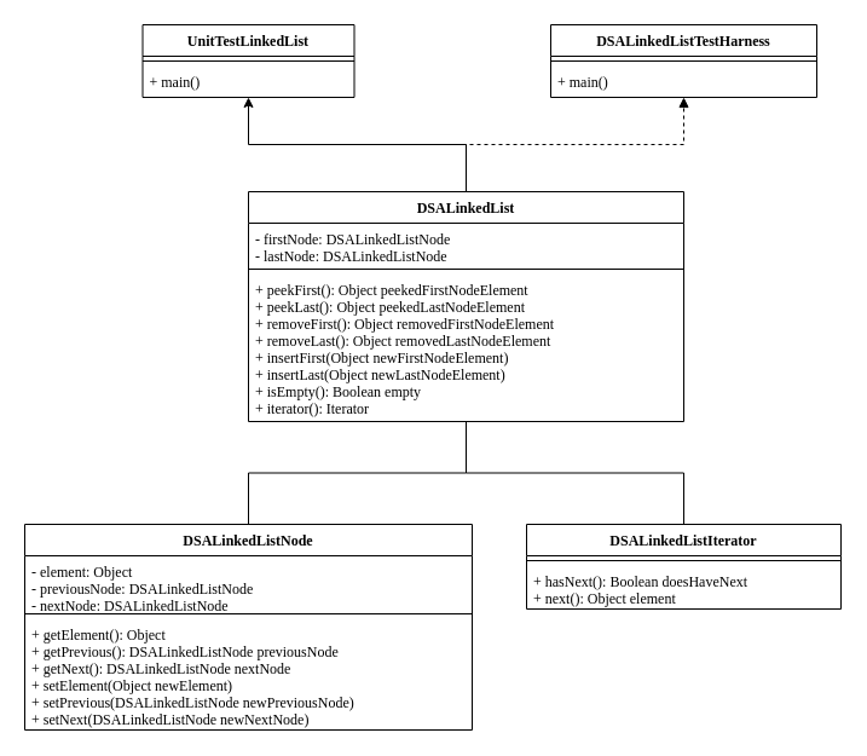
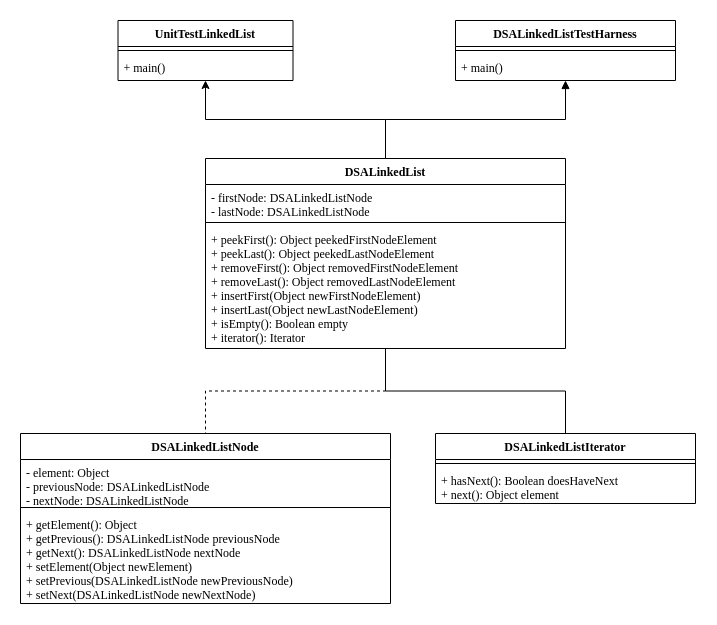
  <mxCell id="0" />
  <mxCell id="1" parent="0" />
- <mxCell id="2" style="rounded=0;orthogonalLoop=1;jettySize=auto;html=1;exitX=0.5;exitY=0;exitDx=0;exitDy=0;fontFamily=Fira Code;endArrow=block;endFill=1;entryX=0.5;entryY=1;entryDx=0;entryDy=0;edgeStyle=orthogonalEdgeStyle;dashed=1;" parent="1" source="6" target="13" edge="1"><mxGeometry relative="1" as="geometry"><mxPoint x="105" y="143" as="targetPoint" /></mxGeometry></mxCell>
- <mxCell id="3" style="edgeStyle=orthogonalEdgeStyle;rounded=0;orthogonalLoop=1;jettySize=auto;html=1;entryX=0.5;entryY=0;entryDx=0;entryDy=0;endArrow=none;endFill=0;" parent="1" source="6" target="16" edge="1"><mxGeometry relative="1" as="geometry" /></mxCell>
+ <mxCell id="2" style="rounded=0;orthogonalLoop=1;jettySize=auto;html=1;exitX=0.5;exitY=0;exitDx=0;exitDy=0;fontFamily=Fira Code;endArrow=block;endFill=1;entryX=0.5;entryY=1;entryDx=0;entryDy=0;edgeStyle=orthogonalEdgeStyle;" parent="1" source="6" target="13" edge="1"><mxGeometry relative="1" as="geometry"><mxPoint x="105" y="143" as="targetPoint" /></mxGeometry></mxCell>
+ <mxCell id="3" style="edgeStyle=orthogonalEdgeStyle;rounded=0;orthogonalLoop=1;jettySize=auto;html=1;entryX=0.5;entryY=0;entryDx=0;entryDy=0;endArrow=none;endFill=0;dashed=1;" parent="1" source="6" target="16" edge="1"><mxGeometry relative="1" as="geometry" /></mxCell>
  <mxCell id="4" style="edgeStyle=orthogonalEdgeStyle;rounded=0;orthogonalLoop=1;jettySize=auto;html=1;exitX=0.5;exitY=0;exitDx=0;exitDy=0;entryX=0.5;entryY=1.004;entryDx=0;entryDy=0;entryPerimeter=0;endArrow=none;endFill=0;" parent="1" source="20" target="9" edge="1"><mxGeometry relative="1" as="geometry" /></mxCell>
  <mxCell id="5" style="edgeStyle=orthogonalEdgeStyle;rounded=0;orthogonalLoop=1;jettySize=auto;html=1;entryX=0.5;entryY=1;entryDx=0;entryDy=0;entryPerimeter=0;" edge="1" parent="1" source="6" target="12"><mxGeometry relative="1" as="geometry" /></mxCell>
  <mxCell id="6" value="DSALinkedList" style="swimlane;fontStyle=1;align=center;verticalAlign=top;childLayout=stackLayout;horizontal=1;startSize=26;horizontalStack=0;resizeParent=1;resizeParentMax=0;resizeLast=0;collapsible=1;marginBottom=0;fontFamily=Fira Code;labelBackgroundColor=none;swimlaneFillColor=#ffffff;" parent="1" vertex="1"><mxGeometry x="205" y="158" width="360" height="190" as="geometry"><mxRectangle x="610" y="314" width="90" height="26" as="alternateBounds" /></mxGeometry></mxCell>
  <mxCell id="7" value="- firstNode: DSALinkedListNode&#10;- lastNode: DSALinkedListNode" style="text;strokeColor=none;fillColor=none;align=left;verticalAlign=top;spacingLeft=4;spacingRight=4;overflow=hidden;rotatable=0;points=[[0,0.5],[1,0.5]];portConstraint=eastwest;fontFamily=Fira Code;" parent="6" vertex="1"><mxGeometry y="26" width="360" height="34" as="geometry" /></mxCell>
  <mxCell id="8" value="" style="line;strokeWidth=1;fillColor=none;align=left;verticalAlign=middle;spacingTop=-1;spacingLeft=3;spacingRight=3;rotatable=0;labelPosition=right;points=[];portConstraint=eastwest;" parent="6" vertex="1"><mxGeometry y="60" width="360" height="8" as="geometry" /></mxCell>
  <mxCell id="9" value="+ peekFirst(): Object peekedFirstNodeElement&#10;+ peekLast(): Object peekedLastNodeElement&#10;+ removeFirst(): Object removedFirstNodeElement&#10;+ removeLast(): Object removedLastNodeElement&#10;+ insertFirst(Object newFirstNodeElement)&#10;+ insertLast(Object newLastNodeElement)&#10;+ isEmpty(): Boolean empty&#10;+ iterator(): Iterator" style="text;strokeColor=none;fillColor=none;align=left;verticalAlign=top;spacingLeft=4;spacingRight=4;overflow=hidden;rotatable=0;points=[[0,0.5],[1,0.5]];portConstraint=eastwest;fontFamily=Fira Code;" parent="6" vertex="1"><mxGeometry y="68" width="360" height="122" as="geometry" /></mxCell>
  <mxCell id="10" value="UnitTestLinkedList" style="swimlane;fontStyle=1;align=center;verticalAlign=top;childLayout=stackLayout;horizontal=1;startSize=26;horizontalStack=0;resizeParent=1;resizeParentMax=0;resizeLast=0;collapsible=1;marginBottom=0;fontFamily=Fira Code;labelBackgroundColor=none;swimlaneFillColor=#ffffff;" vertex="1" parent="1"><mxGeometry x="117.5" y="20" width="175" height="60" as="geometry"><mxRectangle x="610" y="314" width="90" height="26" as="alternateBounds" /></mxGeometry></mxCell>
  <mxCell id="11" value="" style="line;strokeWidth=1;fillColor=none;align=left;verticalAlign=middle;spacingTop=-1;spacingLeft=3;spacingRight=3;rotatable=0;labelPosition=right;points=[];portConstraint=eastwest;" vertex="1" parent="10"><mxGeometry y="26" width="175" height="8" as="geometry" /></mxCell>
  <mxCell id="12" value="+ main()" style="text;strokeColor=none;fillColor=none;align=left;verticalAlign=top;spacingLeft=4;spacingRight=4;overflow=hidden;rotatable=0;points=[[0,0.5],[1,0.5]];portConstraint=eastwest;fontFamily=Fira Code;" vertex="1" parent="10"><mxGeometry y="34" width="175" height="26" as="geometry" /></mxCell>
  <mxCell id="13" value="DSALinkedListTestHarness" style="swimlane;fontStyle=1;align=center;verticalAlign=top;childLayout=stackLayout;horizontal=1;startSize=26;horizontalStack=0;resizeParent=1;resizeParentMax=0;resizeLast=0;collapsible=1;marginBottom=0;fontFamily=Fira Code;labelBackgroundColor=none;swimlaneFillColor=#ffffff;" parent="1" vertex="1"><mxGeometry x="455" y="20" width="220" height="60" as="geometry"><mxRectangle x="610" y="314" width="90" height="26" as="alternateBounds" /></mxGeometry></mxCell>
  <mxCell id="14" value="" style="line;strokeWidth=1;fillColor=none;align=left;verticalAlign=middle;spacingTop=-1;spacingLeft=3;spacingRight=3;rotatable=0;labelPosition=right;points=[];portConstraint=eastwest;" parent="13" vertex="1"><mxGeometry y="26" width="220" height="8" as="geometry" /></mxCell>
  <mxCell id="15" value="+ main()" style="text;strokeColor=none;fillColor=none;align=left;verticalAlign=top;spacingLeft=4;spacingRight=4;overflow=hidden;rotatable=0;points=[[0,0.5],[1,0.5]];portConstraint=eastwest;fontFamily=Fira Code;" parent="13" vertex="1"><mxGeometry y="34" width="220" height="26" as="geometry" /></mxCell>
  <mxCell id="16" value="DSALinkedListNode" style="swimlane;fontStyle=1;align=center;verticalAlign=top;childLayout=stackLayout;horizontal=1;startSize=26;horizontalStack=0;resizeParent=1;resizeParentMax=0;resizeLast=0;collapsible=1;marginBottom=0;fontFamily=Fira Code;labelBackgroundColor=none;swimlaneFillColor=#ffffff;" parent="1" vertex="1"><mxGeometry x="20" y="433" width="370" height="170" as="geometry"><mxRectangle x="610" y="314" width="90" height="26" as="alternateBounds" /></mxGeometry></mxCell>
  <mxCell id="17" value="- element: Object&#10;- previousNode: DSALinkedListNode&#10;- nextNode: DSALinkedListNode" style="text;strokeColor=none;fillColor=none;align=left;verticalAlign=top;spacingLeft=4;spacingRight=4;overflow=hidden;rotatable=0;points=[[0,0.5],[1,0.5]];portConstraint=eastwest;fontFamily=Fira Code;" parent="16" vertex="1"><mxGeometry y="26" width="370" height="44" as="geometry" /></mxCell>
  <mxCell id="18" value="" style="line;strokeWidth=1;fillColor=none;align=left;verticalAlign=middle;spacingTop=-1;spacingLeft=3;spacingRight=3;rotatable=0;labelPosition=right;points=[];portConstraint=eastwest;" parent="16" vertex="1"><mxGeometry y="70" width="370" height="8" as="geometry" /></mxCell>
  <mxCell id="19" value="+ getElement(): Object&#10;+ getPrevious(): DSALinkedListNode previousNode&#10;+ getNext(): DSALinkedListNode nextNode&#10;+ setElement(Object newElement)&#10;+ setPrevious(DSALinkedListNode newPreviousNode)&#10;+ setNext(DSALinkedListNode newNextNode)" style="text;strokeColor=none;fillColor=none;align=left;verticalAlign=top;spacingLeft=4;spacingRight=4;overflow=hidden;rotatable=0;points=[[0,0.5],[1,0.5]];portConstraint=eastwest;fontFamily=Fira Code;" parent="16" vertex="1"><mxGeometry y="78" width="370" height="92" as="geometry" /></mxCell>
  <mxCell id="20" value="DSALinkedListIterator" style="swimlane;fontStyle=1;align=center;verticalAlign=top;childLayout=stackLayout;horizontal=1;startSize=26;horizontalStack=0;resizeParent=1;resizeParentMax=0;resizeLast=0;collapsible=1;marginBottom=0;fontFamily=Fira Code;labelBackgroundColor=none;swimlaneFillColor=#ffffff;" parent="1" vertex="1"><mxGeometry x="435" y="433" width="260" height="70" as="geometry"><mxRectangle x="610" y="314" width="90" height="26" as="alternateBounds" /></mxGeometry></mxCell>
  <mxCell id="21" value="" style="line;strokeWidth=1;fillColor=none;align=left;verticalAlign=middle;spacingTop=-1;spacingLeft=3;spacingRight=3;rotatable=0;labelPosition=right;points=[];portConstraint=eastwest;" parent="20" vertex="1"><mxGeometry y="26" width="260" height="8" as="geometry" /></mxCell>
  <mxCell id="22" value="+ hasNext(): Boolean doesHaveNext&#10;+ next(): Object element" style="text;strokeColor=none;fillColor=none;align=left;verticalAlign=top;spacingLeft=4;spacingRight=4;overflow=hidden;rotatable=0;points=[[0,0.5],[1,0.5]];portConstraint=eastwest;fontFamily=Fira Code;" parent="20" vertex="1"><mxGeometry y="34" width="260" height="36" as="geometry" /></mxCell>
